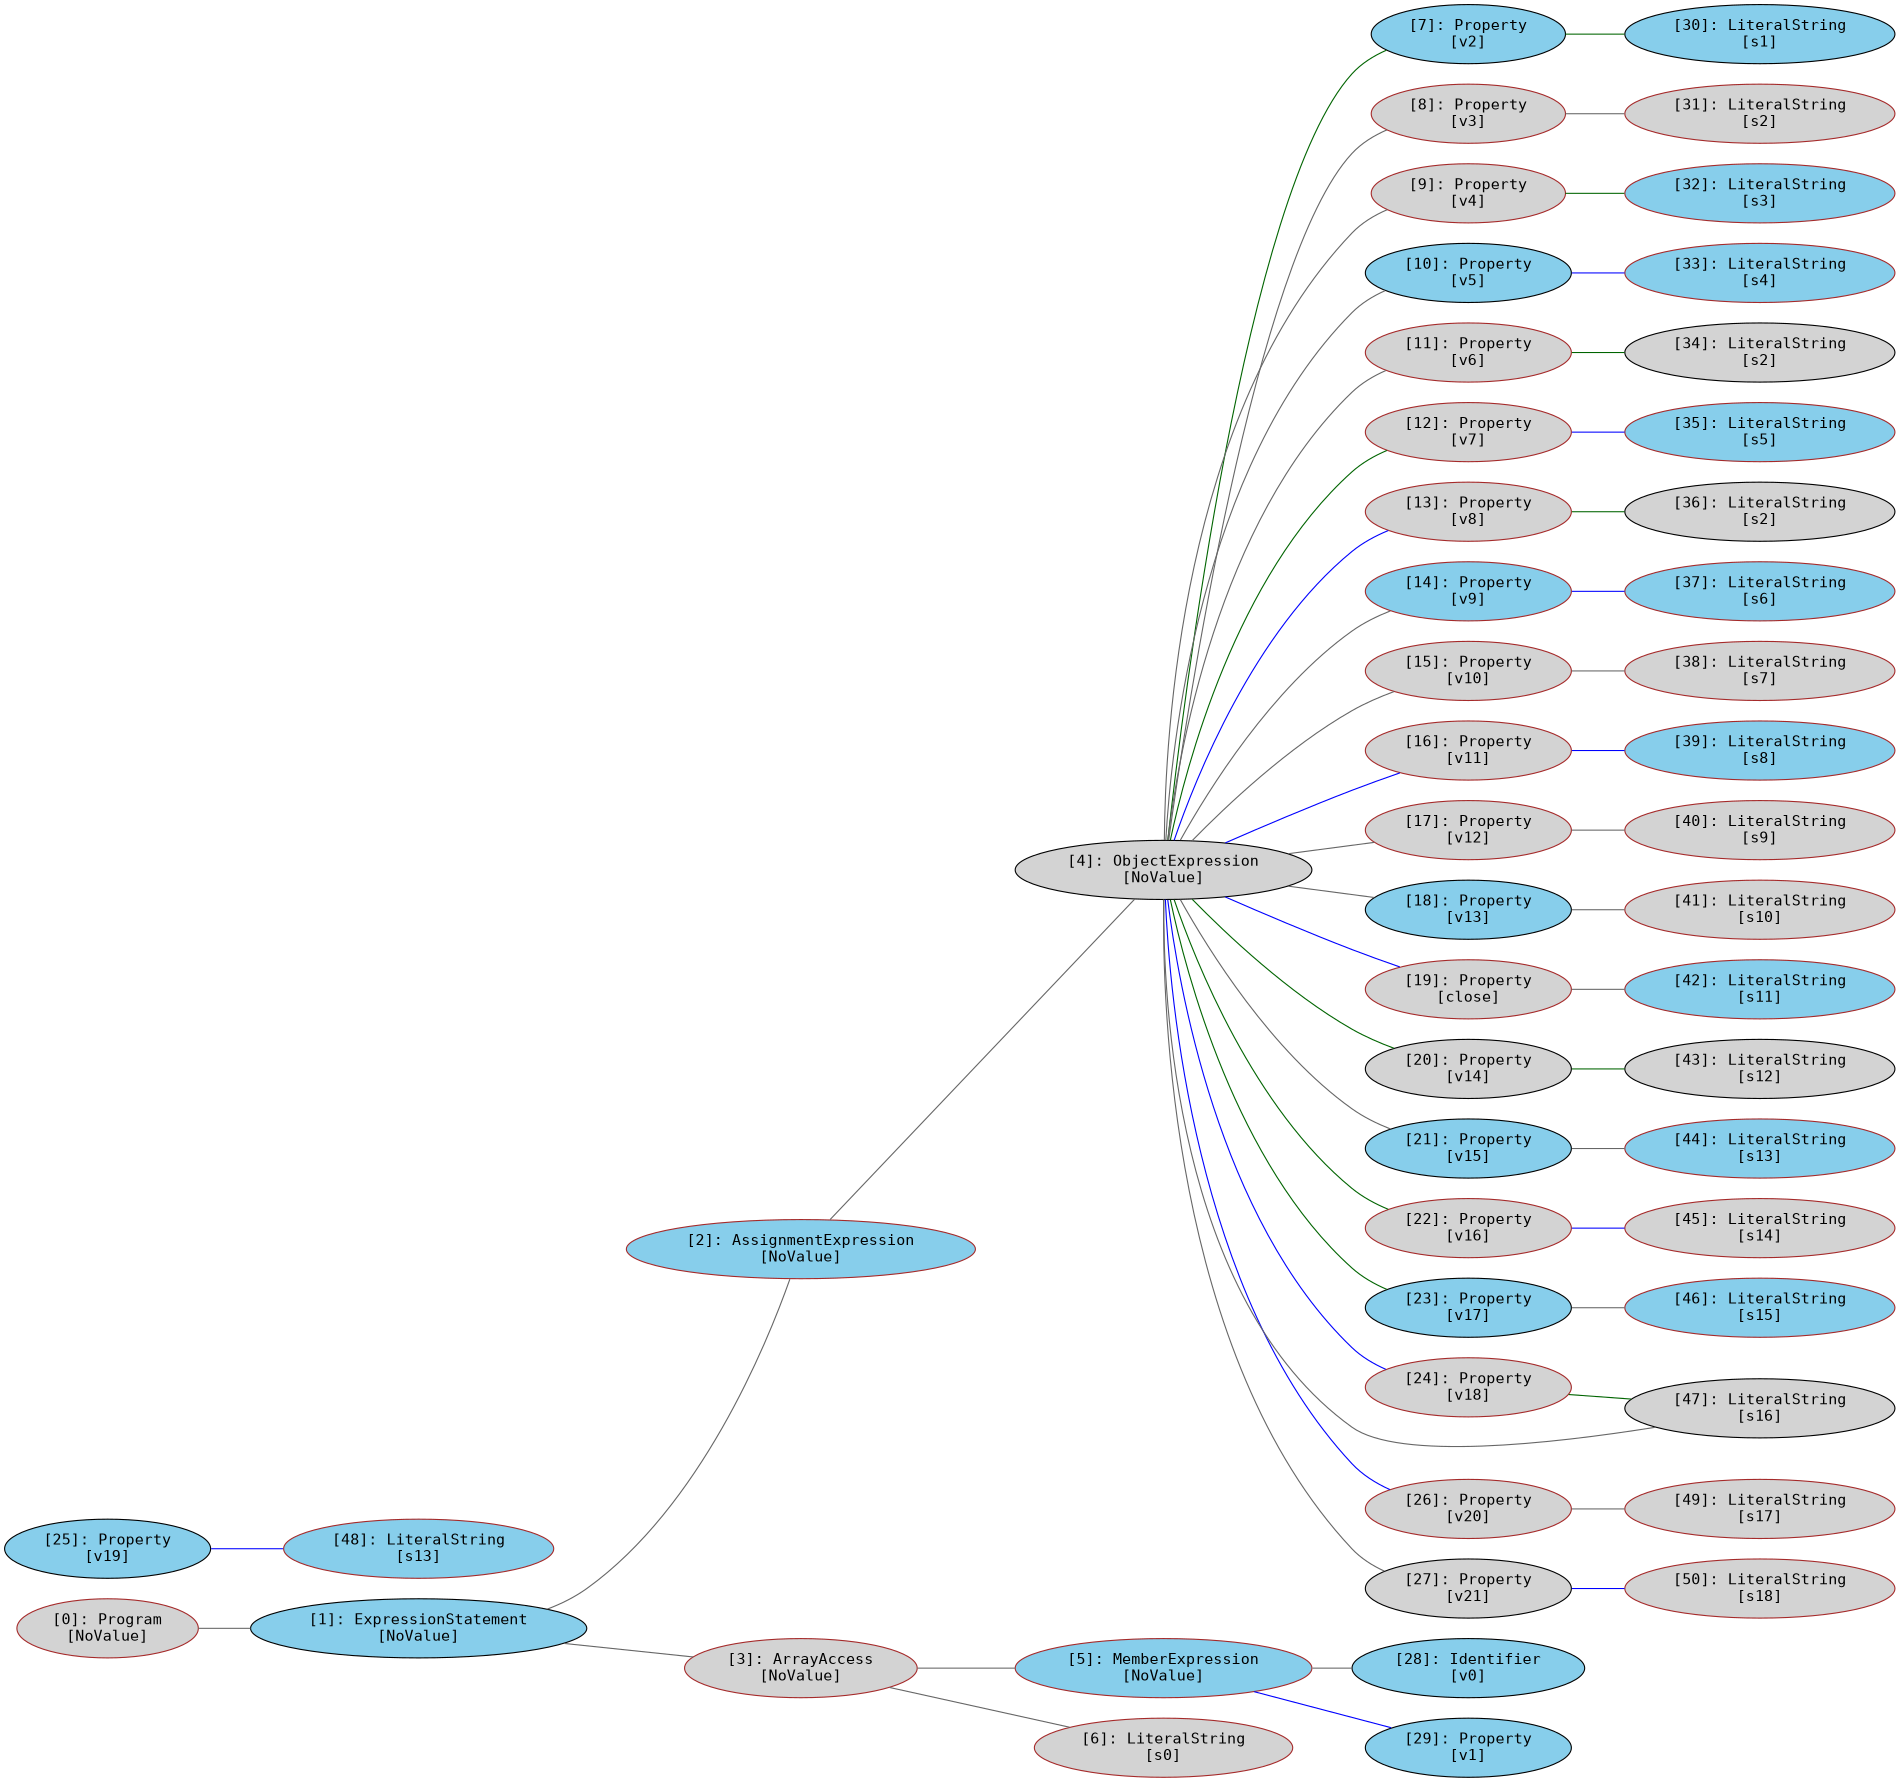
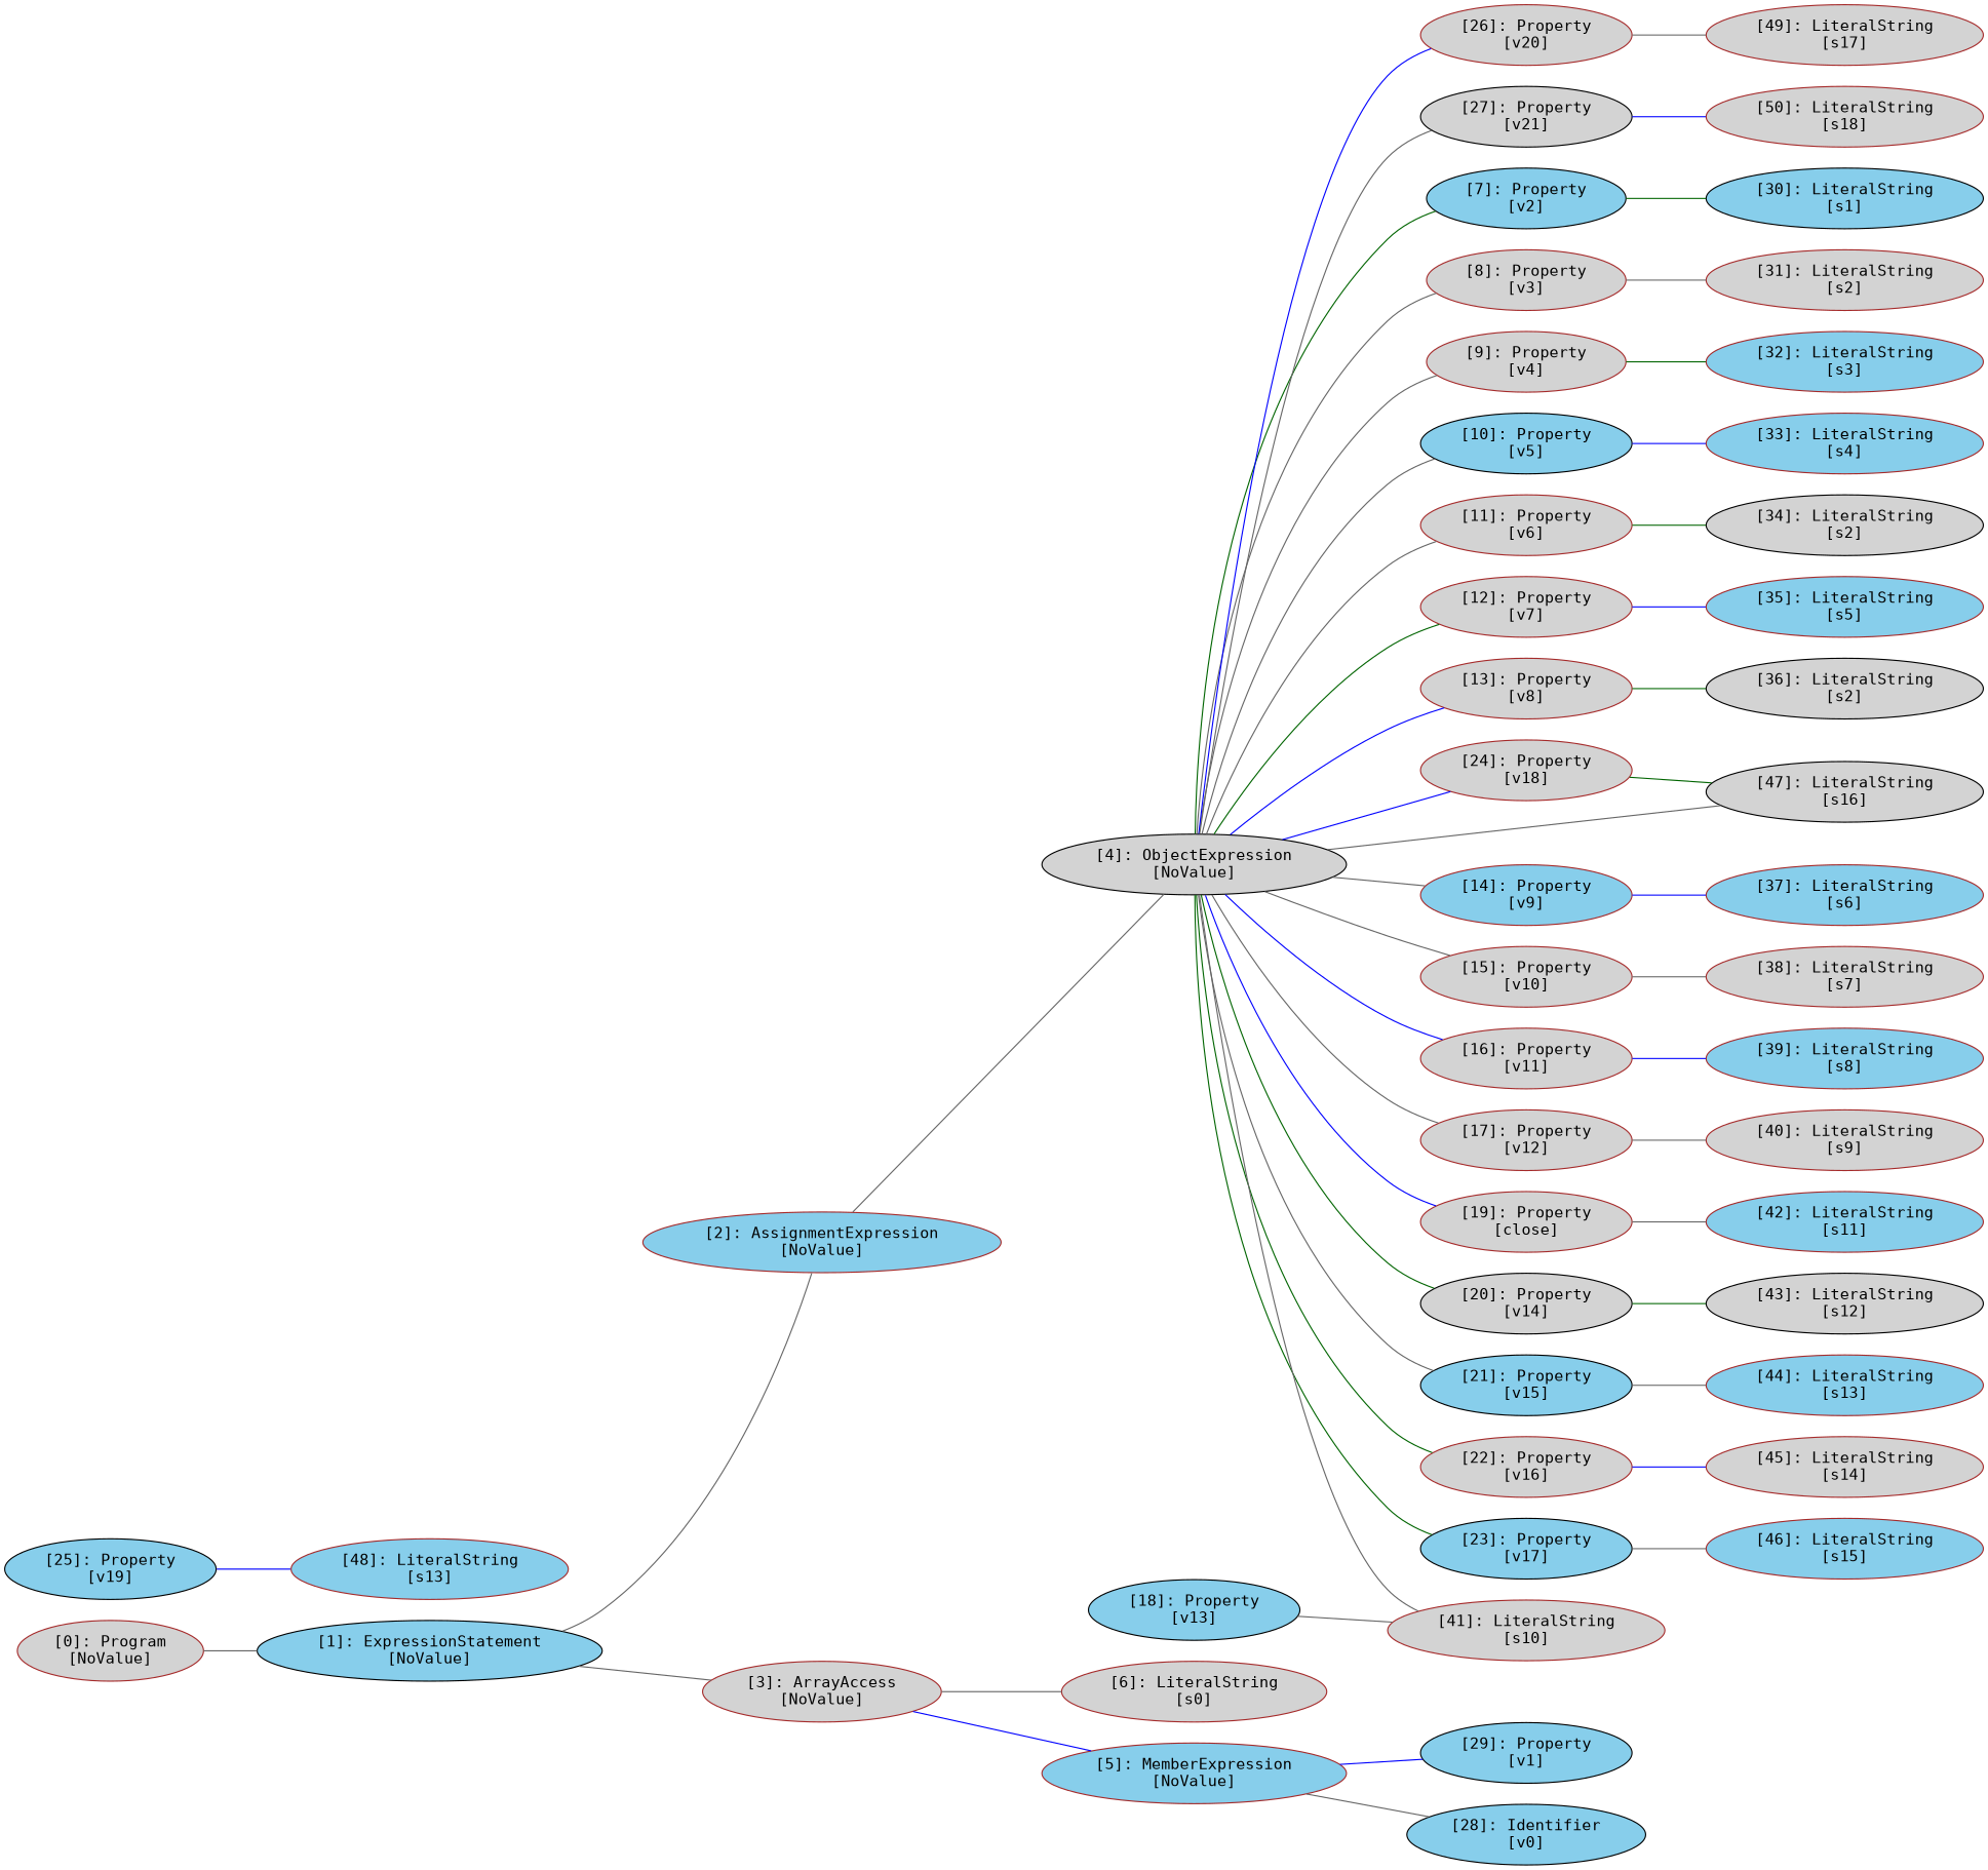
  graph {
    fontname="DejaVu Sans Mono"
    rankdir=LR
    node [color=brown fillcolor=lightgrey fontname="DejaVu Sans Mono" style=filled]
    edge [color=gray40 fontname="DejaVu Sans Mono"]
    n1 [label="[0]: Program\n[NoValue]"]
    n2 [color=black fillcolor=skyblue label="[1]: ExpressionStatement\n[NoValue]"]
    n3 [fillcolor=skyblue label="[2]: AssignmentExpression\n[NoValue]"]
    n4 [label="[3]: ArrayAccess\n[NoValue]"]
    n5 [color=black label="[4]: ObjectExpression\n[NoValue]"]
    n6 [fillcolor=skyblue label="[5]: MemberExpression\n[NoValue]"]
    n7 [label="[6]: LiteralString\n[s0]"]
    n8 [color=black fillcolor=skyblue label="[7]: Property\n[v2]"]
    n9 [label="[8]: Property\n[v3]"]
    n10 [label="[9]: Property\n[v4]"]
    n11 [color=black fillcolor=skyblue label="[10]: Property\n[v5]"]
    n12 [label="[11]: Property\n[v6]"]
    n13 [label="[12]: Property\n[v7]"]
    n14 [label="[13]: Property\n[v8]"]
    n15 [fillcolor=skyblue label="[14]: Property\n[v9]"]
    n16 [label="[15]: Property\n[v10]"]
    n17 [label="[16]: Property\n[v11]"]
    n18 [label="[17]: Property\n[v12]"]
    n19 [color=black fillcolor=skyblue label="[18]: Property\n[v13]"]
    n20 [label="[19]: Property\n[close]"]
    n21 [color=black label="[20]: Property\n[v14]"]
    n22 [color=black fillcolor=skyblue label="[21]: Property\n[v15]"]
    n23 [label="[22]: Property\n[v16]"]
    n24 [color=black fillcolor=skyblue label="[23]: Property\n[v17]"]
    n25 [label="[24]: Property\n[v18]"]
    n26 [label="[26]: Property\n[v20]"]
    n27 [color=black label="[27]: Property\n[v21]"]
    n28 [color=black label="[47]: LiteralString\n[s16]"]
    n29 [color=black fillcolor=skyblue label="[28]: Identifier\n[v0]"]
    n30 [color=black fillcolor=skyblue label="[29]: Property\n[v1]"]
    n31 [color=black fillcolor=skyblue label="[30]: LiteralString\n[s1]"]
    n32 [label="[31]: LiteralString\n[s2]"]
    n33 [fillcolor=skyblue label="[32]: LiteralString\n[s3]"]
    n34 [fillcolor=skyblue label="[33]: LiteralString\n[s4]"]
    n35 [color=black label="[34]: LiteralString\n[s2]"]
    n36 [fillcolor=skyblue label="[35]: LiteralString\n[s5]"]
    n37 [color=black label="[36]: LiteralString\n[s2]"]
    n38 [fillcolor=skyblue label="[37]: LiteralString\n[s6]"]
    n39 [label="[38]: LiteralString\n[s7]"]
    n40 [fillcolor=skyblue label="[39]: LiteralString\n[s8]"]
    n41 [label="[40]: LiteralString\n[s9]"]
    n42 [label="[41]: LiteralString\n[s10]"]
    n43 [fillcolor=skyblue label="[42]: LiteralString\n[s11]"]
    n44 [color=black label="[43]: LiteralString\n[s12]"]
    n45 [fillcolor=skyblue label="[44]: LiteralString\n[s13]"]
    n46 [label="[45]: LiteralString\n[s14]"]
    n47 [fillcolor=skyblue label="[46]: LiteralString\n[s15]"]
    n48 [color=black fillcolor=skyblue label="[25]: Property\n[v19]"]
    n49 [fillcolor=skyblue label="[48]: LiteralString\n[s13]"]
    n50 [label="[49]: LiteralString\n[s17]"]
    n51 [label="[50]: LiteralString\n[s18]"]
    n1 -- n2
    n2 -- n3
    n2 -- n4
    n3 -- n5
-   n4 -- n6
+   n4 -- n6 [color=blue]
    n4 -- n7
    n5 -- n8 [color=darkgreen]
    n5 -- n9
    n5 -- n10
    n5 -- n11
    n5 -- n12
    n5 -- n13 [color=darkgreen]
    n5 -- n14 [color=blue]
    n5 -- n15
    n5 -- n16
    n5 -- n17 [color=blue]
    n5 -- n18
-   n5 -- n19
+   n5 -- n42
    n5 -- n20 [color=blue]
    n5 -- n21 [color=darkgreen]
    n5 -- n22
    n5 -- n23 [color=darkgreen]
    n5 -- n24 [color=darkgreen]
    n5 -- n25 [color=blue]
    n5 -- n26 [color=blue]
    n5 -- n27
    n5 -- n28
    n6 -- n29
    n6 -- n30 [color=blue]
    n8 -- n31 [color=darkgreen]
    n9 -- n32
    n10 -- n33 [color=darkgreen]
    n11 -- n34 [color=blue]
    n12 -- n35 [color=darkgreen]
    n13 -- n36 [color=blue]
    n14 -- n37 [color=darkgreen]
    n15 -- n38 [color=blue]
    n16 -- n39
    n17 -- n40 [color=blue]
    n18 -- n41
    n19 -- n42
    n20 -- n43
    n21 -- n44 [color=darkgreen]
    n22 -- n45
    n23 -- n46 [color=blue]
    n24 -- n47
    n25 -- n28 [color=darkgreen]
    n26 -- n50
    n27 -- n51 [color=blue]
    n48 -- n49 [color=blue]
  }
